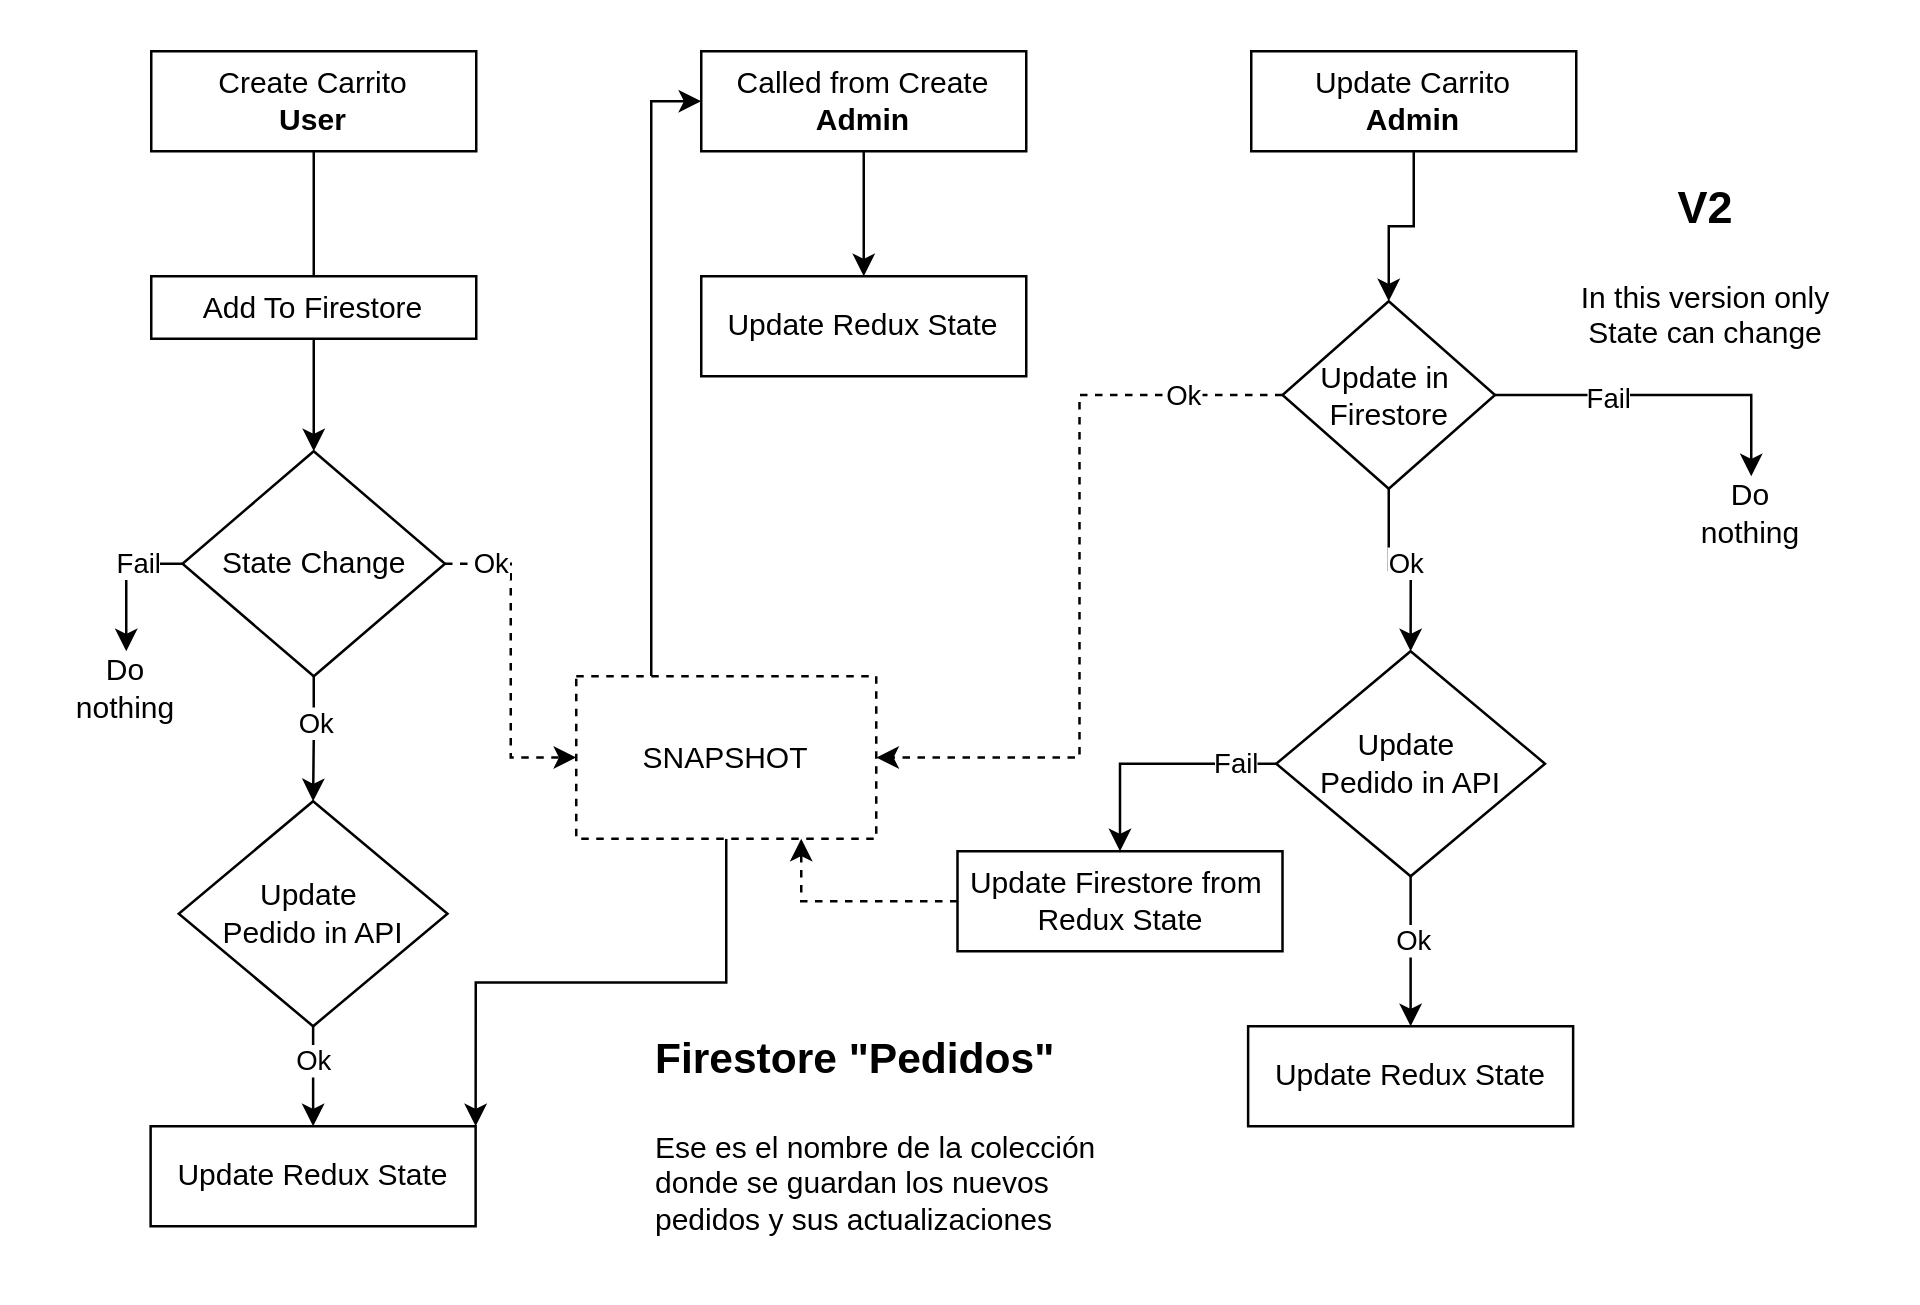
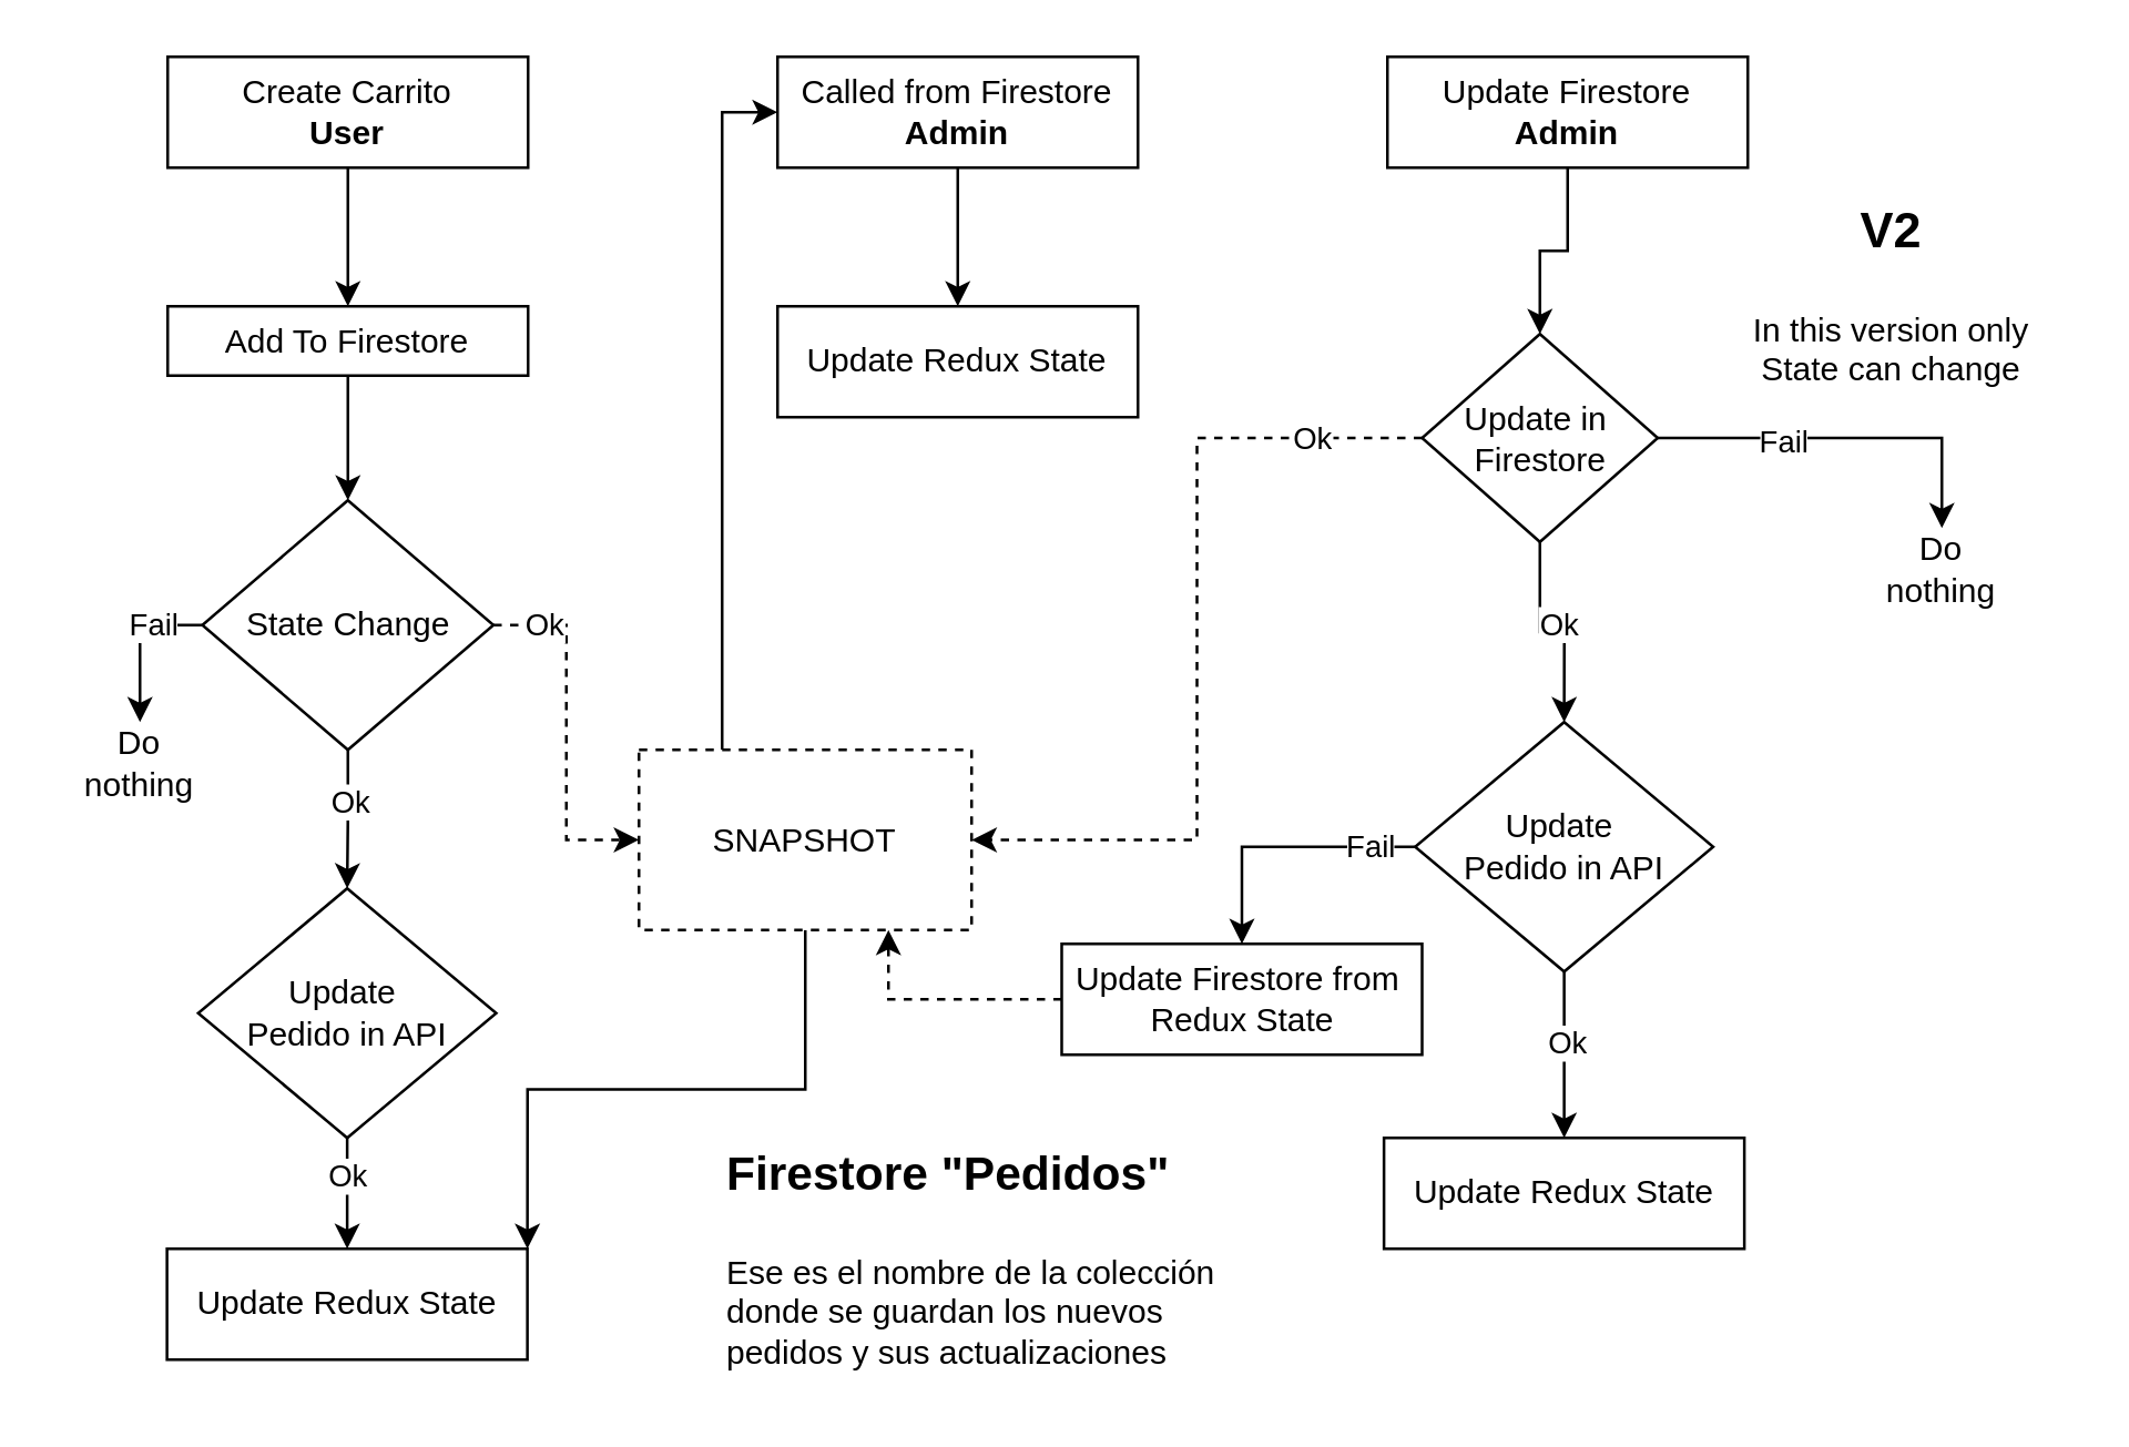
  <mxCell id="0" />
  <mxCell id="1" parent="0" />
- <mxCell id="2" style="edgeStyle=orthogonalEdgeStyle;rounded=0;orthogonalLoop=1;jettySize=auto;html=1;exitX=0.5;exitY=1;exitDx=0;exitDy=0;entryX=0.5;entryY=0;entryDx=0;entryDy=0;endArrow=none;" edge="1" parent="1" source="3" target="5"><mxGeometry relative="1" as="geometry" /></mxCell>
+ <mxCell id="2" style="edgeStyle=orthogonalEdgeStyle;rounded=0;orthogonalLoop=1;jettySize=auto;html=1;exitX=0.5;exitY=1;exitDx=0;exitDy=0;entryX=0.5;entryY=0;entryDx=0;entryDy=0;" edge="1" parent="1" source="3" target="5"><mxGeometry relative="1" as="geometry" /></mxCell>
  <mxCell id="3" value="Create Carrito&lt;div&gt;&lt;b&gt;User&lt;/b&gt;&lt;/div&gt;" style="rounded=0;whiteSpace=wrap;html=1;" vertex="1" parent="1"><mxGeometry x="60" y="20" width="130" height="40" as="geometry" /></mxCell>
  <mxCell id="4" style="edgeStyle=orthogonalEdgeStyle;rounded=0;orthogonalLoop=1;jettySize=auto;html=1;exitX=0.5;exitY=1;exitDx=0;exitDy=0;entryX=0.5;entryY=0;entryDx=0;entryDy=0;" edge="1" parent="1" source="5" target="12"><mxGeometry relative="1" as="geometry" /></mxCell>
  <mxCell id="5" value="Add To Firestore" style="rounded=0;whiteSpace=wrap;html=1;" vertex="1" parent="1"><mxGeometry x="60" y="110" width="130" height="25" as="geometry" /></mxCell>
  <mxCell id="6" style="edgeStyle=orthogonalEdgeStyle;rounded=0;orthogonalLoop=1;jettySize=auto;html=1;exitX=0.5;exitY=1;exitDx=0;exitDy=0;entryX=0.5;entryY=0;entryDx=0;entryDy=0;" edge="1" parent="1" source="12" target="18"><mxGeometry relative="1" as="geometry"><mxPoint x="125" y="320" as="targetPoint" /></mxGeometry></mxCell>
  <mxCell id="7" value="Ok" style="edgeLabel;html=1;align=center;verticalAlign=middle;resizable=0;points=[];" vertex="1" connectable="0" parent="6"><mxGeometry x="-0.299" relative="1" as="geometry"><mxPoint as="offset" /></mxGeometry></mxCell>
  <mxCell id="8" style="edgeStyle=orthogonalEdgeStyle;rounded=0;orthogonalLoop=1;jettySize=auto;html=1;exitX=0;exitY=0.5;exitDx=0;exitDy=0;entryX=0.5;entryY=0;entryDx=0;entryDy=0;" edge="1" parent="1" source="12" target="15"><mxGeometry relative="1" as="geometry" /></mxCell>
  <mxCell id="9" value="Fail" style="edgeLabel;html=1;align=center;verticalAlign=middle;resizable=0;points=[];" vertex="1" connectable="0" parent="8"><mxGeometry x="-0.364" y="-1" relative="1" as="geometry"><mxPoint as="offset" /></mxGeometry></mxCell>
  <mxCell id="10" style="edgeStyle=orthogonalEdgeStyle;rounded=0;orthogonalLoop=1;jettySize=auto;html=1;exitX=1;exitY=0.5;exitDx=0;exitDy=0;entryX=0;entryY=0.5;entryDx=0;entryDy=0;dashed=1;" edge="1" parent="1" source="12" target="39"><mxGeometry relative="1" as="geometry" /></mxCell>
  <mxCell id="11" value="Ok" style="edgeLabel;html=1;align=center;verticalAlign=middle;resizable=0;points=[];" vertex="1" connectable="0" parent="10"><mxGeometry x="-0.729" y="1" relative="1" as="geometry"><mxPoint as="offset" /></mxGeometry></mxCell>
  <mxCell id="12" value="State Change" style="rhombus;whiteSpace=wrap;html=1;" vertex="1" parent="1"><mxGeometry x="72.5" y="180" width="105" height="90" as="geometry" /></mxCell>
  <mxCell id="13" style="edgeStyle=orthogonalEdgeStyle;rounded=0;orthogonalLoop=1;jettySize=auto;html=1;exitX=0.5;exitY=1;exitDx=0;exitDy=0;entryX=0.5;entryY=0;entryDx=0;entryDy=0;" edge="1" parent="1" source="14" target="20"><mxGeometry relative="1" as="geometry" /></mxCell>
- <mxCell id="14" value="Called from Create&lt;div&gt;&lt;b&gt;Admin&lt;/b&gt;&lt;/div&gt;" style="rounded=0;whiteSpace=wrap;html=1;" vertex="1" parent="1"><mxGeometry x="280" y="20" width="130" height="40" as="geometry" /></mxCell>
+ <mxCell id="14" value="Called from Firestore&lt;div&gt;&lt;b&gt;Admin&lt;/b&gt;&lt;/div&gt;" style="rounded=0;whiteSpace=wrap;html=1;" vertex="1" parent="1"><mxGeometry x="280" y="20" width="130" height="40" as="geometry" /></mxCell>
  <mxCell id="15" value="Do nothing" style="text;html=1;align=center;verticalAlign=middle;whiteSpace=wrap;rounded=0;" vertex="1" parent="1"><mxGeometry y="260" width="60" height="30" as="geometry" x="20" /></mxCell>
  <mxCell id="16" style="edgeStyle=orthogonalEdgeStyle;rounded=0;orthogonalLoop=1;jettySize=auto;html=1;exitX=0.5;exitY=1;exitDx=0;exitDy=0;entryX=0.5;entryY=0;entryDx=0;entryDy=0;" edge="1" parent="1" source="18" target="19"><mxGeometry relative="1" as="geometry" /></mxCell>
  <mxCell id="17" value="Ok" style="edgeLabel;html=1;align=center;verticalAlign=middle;resizable=0;points=[];" vertex="1" connectable="0" parent="16"><mxGeometry x="-0.347" relative="1" as="geometry"><mxPoint as="offset" /></mxGeometry></mxCell>
  <mxCell id="18" value="Update&amp;nbsp;&lt;div&gt;Pedido in API&lt;/div&gt;" style="rhombus;whiteSpace=wrap;html=1;" vertex="1" parent="1"><mxGeometry x="71" y="320" width="107.5" height="90" as="geometry" /></mxCell>
  <mxCell id="19" value="Update Redux State" style="rounded=0;whiteSpace=wrap;html=1;" vertex="1" parent="1"><mxGeometry x="59.75" y="450" width="130" height="40" as="geometry" /></mxCell>
  <mxCell id="20" value="Update Redux State" style="rounded=0;whiteSpace=wrap;html=1;" vertex="1" parent="1"><mxGeometry x="280" y="110" width="130" height="40" as="geometry" /></mxCell>
  <mxCell id="21" style="edgeStyle=orthogonalEdgeStyle;rounded=0;orthogonalLoop=1;jettySize=auto;html=1;exitX=0.5;exitY=1;exitDx=0;exitDy=0;entryX=0.5;entryY=0;entryDx=0;entryDy=0;" edge="1" parent="1" source="22" target="31"><mxGeometry relative="1" as="geometry" /></mxCell>
- <mxCell id="22" value="Update Carrito&lt;div&gt;&lt;b&gt;Admin&lt;/b&gt;&lt;/div&gt;" style="rounded=0;whiteSpace=wrap;html=1;" vertex="1" parent="1"><mxGeometry x="500" y="20" width="130" height="40" as="geometry" /></mxCell>
+ <mxCell id="22" value="Update Firestore&lt;div&gt;&lt;b&gt;Admin&lt;/b&gt;&lt;/div&gt;" style="rounded=0;whiteSpace=wrap;html=1;" vertex="1" parent="1"><mxGeometry x="500" y="20" width="130" height="40" as="geometry" /></mxCell>
  <mxCell id="23" style="edgeStyle=orthogonalEdgeStyle;rounded=0;orthogonalLoop=1;jettySize=auto;html=1;exitX=0.5;exitY=1;exitDx=0;exitDy=0;entryX=0.5;entryY=0;entryDx=0;entryDy=0;" edge="1" parent="1" source="31" target="36"><mxGeometry relative="1" as="geometry" /></mxCell>
  <mxCell id="24" value="Ok" style="edgeLabel;html=1;align=center;verticalAlign=middle;resizable=0;points=[];" vertex="1" connectable="0" parent="23"><mxGeometry x="0.09" y="-4" relative="1" as="geometry"><mxPoint x="-1" y="-7" as="offset" /></mxGeometry></mxCell>
  <mxCell id="25" value="&lt;h1 style=&quot;margin-top: 0px;&quot;&gt;&lt;font style=&quot;font-size: 18px;&quot;&gt;V2&lt;/font&gt;&lt;/h1&gt;&lt;p&gt;In this version only State can change&lt;/p&gt;" style="text;html=1;whiteSpace=wrap;overflow=hidden;rounded=0;align=center;" vertex="1" parent="1"><mxGeometry x="617.5" y="60" width="128" height="91" as="geometry" /></mxCell>
  <mxCell id="26" value="Update Redux State" style="rounded=0;whiteSpace=wrap;html=1;" vertex="1" parent="1"><mxGeometry x="498.75" y="410" width="130" height="40" as="geometry" /></mxCell>
  <mxCell id="27" style="edgeStyle=orthogonalEdgeStyle;rounded=0;orthogonalLoop=1;jettySize=auto;html=1;exitX=0;exitY=0.5;exitDx=0;exitDy=0;entryX=1;entryY=0.5;entryDx=0;entryDy=0;dashed=1;" edge="1" parent="1" source="31" target="39"><mxGeometry relative="1" as="geometry" /></mxCell>
  <mxCell id="28" value="Ok" style="edgeLabel;html=1;align=center;verticalAlign=middle;resizable=0;points=[];" vertex="1" connectable="0" parent="27"><mxGeometry x="-0.742" relative="1" as="geometry"><mxPoint as="offset" /></mxGeometry></mxCell>
  <mxCell id="29" style="edgeStyle=orthogonalEdgeStyle;rounded=0;orthogonalLoop=1;jettySize=auto;html=1;exitX=1;exitY=0.5;exitDx=0;exitDy=0;entryX=0.5;entryY=0;entryDx=0;entryDy=0;" edge="1" parent="1" source="31" target="42"><mxGeometry relative="1" as="geometry" /></mxCell>
  <mxCell id="30" value="Fail" style="edgeLabel;html=1;align=center;verticalAlign=middle;resizable=0;points=[];" vertex="1" connectable="0" parent="29"><mxGeometry x="-0.332" y="-1" relative="1" as="geometry"><mxPoint as="offset" /></mxGeometry></mxCell>
  <mxCell id="31" value="Update in&amp;nbsp;&lt;div&gt;Firestore&lt;/div&gt;" style="rhombus;whiteSpace=wrap;html=1;" vertex="1" parent="1"><mxGeometry x="512.5" y="120" width="85" height="75" as="geometry" /></mxCell>
  <mxCell id="32" style="edgeStyle=orthogonalEdgeStyle;rounded=0;orthogonalLoop=1;jettySize=auto;html=1;exitX=0.5;exitY=1;exitDx=0;exitDy=0;entryX=0.5;entryY=0;entryDx=0;entryDy=0;" edge="1" parent="1" source="36" target="26"><mxGeometry relative="1" as="geometry" /></mxCell>
  <mxCell id="33" value="Ok" style="edgeLabel;html=1;align=center;verticalAlign=middle;resizable=0;points=[];" vertex="1" connectable="0" parent="32"><mxGeometry x="-0.16" y="1" relative="1" as="geometry"><mxPoint as="offset" /></mxGeometry></mxCell>
  <mxCell id="34" style="edgeStyle=orthogonalEdgeStyle;rounded=0;orthogonalLoop=1;jettySize=auto;html=1;exitX=0;exitY=0.5;exitDx=0;exitDy=0;entryX=0.5;entryY=0;entryDx=0;entryDy=0;" edge="1" parent="1" source="36" target="41"><mxGeometry relative="1" as="geometry" /></mxCell>
  <mxCell id="35" value="Fail" style="edgeLabel;html=1;align=center;verticalAlign=middle;resizable=0;points=[];" vertex="1" connectable="0" parent="34"><mxGeometry x="-0.658" y="-1" relative="1" as="geometry"><mxPoint as="offset" /></mxGeometry></mxCell>
  <mxCell id="36" value="Update&amp;nbsp;&lt;div&gt;Pedido in API&lt;/div&gt;" style="rhombus;whiteSpace=wrap;html=1;" vertex="1" parent="1"><mxGeometry x="510" y="260" width="107.5" height="90" as="geometry" /></mxCell>
  <mxCell id="37" style="edgeStyle=orthogonalEdgeStyle;rounded=0;orthogonalLoop=1;jettySize=auto;html=1;exitX=0.25;exitY=0;exitDx=0;exitDy=0;entryX=0;entryY=0.5;entryDx=0;entryDy=0;" edge="1" parent="1" source="39" target="14"><mxGeometry relative="1" as="geometry" /></mxCell>
  <mxCell id="38" style="edgeStyle=orthogonalEdgeStyle;rounded=0;orthogonalLoop=1;jettySize=auto;html=1;exitX=0.5;exitY=1;exitDx=0;exitDy=0;entryX=1;entryY=0;entryDx=0;entryDy=0;" edge="1" parent="1" source="39" target="19"><mxGeometry relative="1" as="geometry" /></mxCell>
  <mxCell id="39" value="SNAPSHOT" style="rounded=0;whiteSpace=wrap;html=1;dashed=1;" vertex="1" parent="1"><mxGeometry x="230" y="270" width="120" height="65" as="geometry" /></mxCell>
  <mxCell id="40" style="edgeStyle=orthogonalEdgeStyle;rounded=0;orthogonalLoop=1;jettySize=auto;html=1;exitX=0;exitY=0.5;exitDx=0;exitDy=0;entryX=0.75;entryY=1;entryDx=0;entryDy=0;dashed=1;" edge="1" parent="1" source="41" target="39"><mxGeometry relative="1" as="geometry" /></mxCell>
  <mxCell id="41" value="Update Firestore from&amp;nbsp;&lt;div&gt;Redux State&lt;/div&gt;" style="rounded=0;whiteSpace=wrap;html=1;" vertex="1" parent="1"><mxGeometry x="382.5" y="340" width="130" height="40" as="geometry" /></mxCell>
  <mxCell id="42" value="Do nothing" style="text;html=1;align=center;verticalAlign=middle;whiteSpace=wrap;rounded=0;" vertex="1" parent="1"><mxGeometry x="670" y="190" width="60" height="30" as="geometry" /></mxCell>
  <mxCell id="43" value="&lt;h1 style=&quot;margin-top: 0px;&quot;&gt;&lt;font style=&quot;font-size: 17px;&quot;&gt;Firestore &quot;Pedidos&quot;&lt;/font&gt;&lt;/h1&gt;&lt;p&gt;Ese es el nombre de la colección donde se guardan los nuevos pedidos y sus actualizaciones&lt;/p&gt;" style="text;html=1;whiteSpace=wrap;overflow=hidden;rounded=0;" vertex="1" parent="1"><mxGeometry x="260" y="400" width="180" height="100" as="geometry" /></mxCell>
